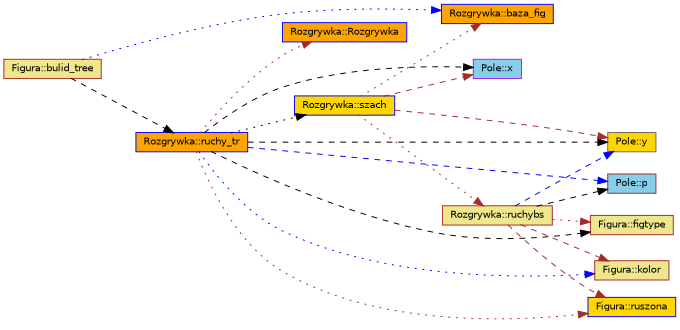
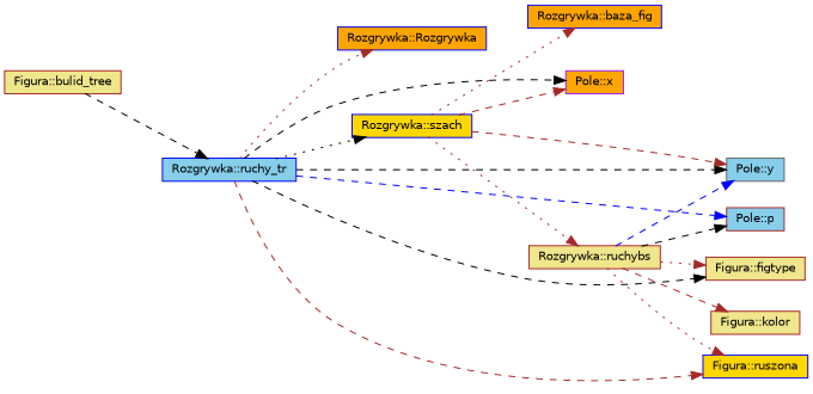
  digraph {
    rankdir=LR
    node [color=brown fillcolor=khaki fontname=Helvetica fontsize=10 shape=record style=filled]
    edge [color=brown fontname=Helvetica fontsize=10 labelfontname=Helvetica labelfontsize=10 style=dashed]
    n1 [fontcolor=black height=0.2 label="Figura::bulid_tree" width=0.4]
    n2 [color=blue fillcolor=orange height=0.2 label="Rozgrywka::baza_fig" width=0.4]
-   n3 [color=blue fillcolor=orange height=0.2 label="Rozgrywka::ruchy_tr" width=0.4]
+   n3 [color=blue fillcolor=skyblue height=0.2 label="Rozgrywka::ruchy_tr" width=0.4]
    n4 [fillcolor=skyblue height=0.2 label="Pole::p" width=0.4]
-   n5 [color=purple fillcolor=skyblue height=0.2 label="Pole::x" width=0.4]
-   n6 [color=gray40 fillcolor=gold height=0.2 label="Pole::y" width=0.4]
+   n5 [color=purple fillcolor=orange height=0.2 label="Pole::x" width=0.4]
+   n6 [color=gray40 fillcolor=skyblue height=0.2 label="Pole::y" width=0.4]
    n7 [height=0.2 label="Figura::figtype" width=0.4]
    n8 [height=0.2 label="Figura::kolor" width=0.4]
    n9 [color=blue fillcolor=orange height=0.2 label="Rozgrywka::Rozgrywka" width=0.4]
    n10 [color=blue fillcolor=gold height=0.2 label="Rozgrywka::szach" width=0.4]
    n11 [color=blue fillcolor=gold height=0.2 label="Figura::ruszona" width=0.4]
    n12 [height=0.2 label="Rozgrywka::ruchybs" width=0.4]
-   n1 -> n2 [color=blue style=dotted]
    n1 -> n3 [color=black]
    n3 -> n4 [color=blue]
    n3 -> n5 [color=black]
    n3 -> n6 [color=black]
    n3 -> n7 [color=black]
-   n3 -> n8 [color=blue style=dotted]
    n3 -> n9 [style=dotted]
    n3 -> n10 [color=black style=dotted]
-   n3 -> n11 [style=dotted]
+   n3 -> n11
    n10 -> n2 [style=dotted]
    n10 -> n5
    n10 -> n6
    n10 -> n12 [style=dotted]
    n12 -> n4 [color=black]
    n12 -> n6 [color=blue]
    n12 -> n7 [style=dotted]
    n12 -> n8
-   n12 -> n11
+   n12 -> n11 [style=dotted]
  }
